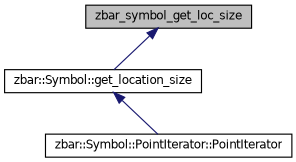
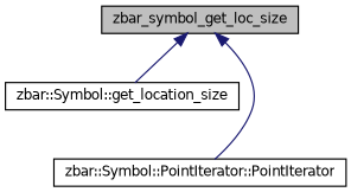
  digraph {
    rankdir=TB
    node [color=black fillcolor=white fontname=Helvetica fontsize=10 shape=record style=filled]
    edge [color=midnightblue dir=back fontname=Helvetica fontsize=10 labelfontname=Helvetica labelfontsize=10 style=solid]
    n1 [fillcolor=grey75 fontcolor=black height=0.2 label=zbar_symbol_get_loc_size width=0.4]
    n2 [height=0.2 label="zbar::Symbol::get_location_size" width=0.4]
    n3 [height=0.2 label="zbar::Symbol::PointIterator::PointIterator" width=0.4]
    n1 -> n2
-   n2 -> n3
+   n1 -> n3
  }
